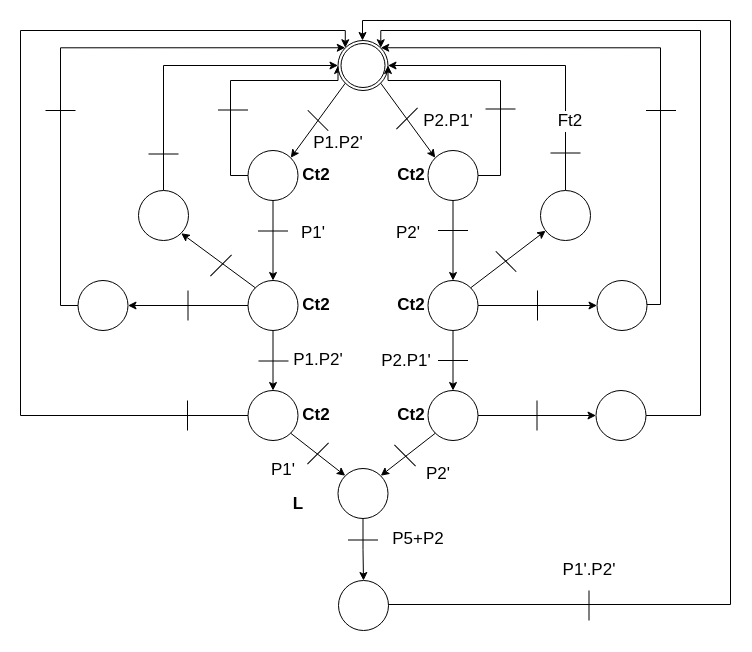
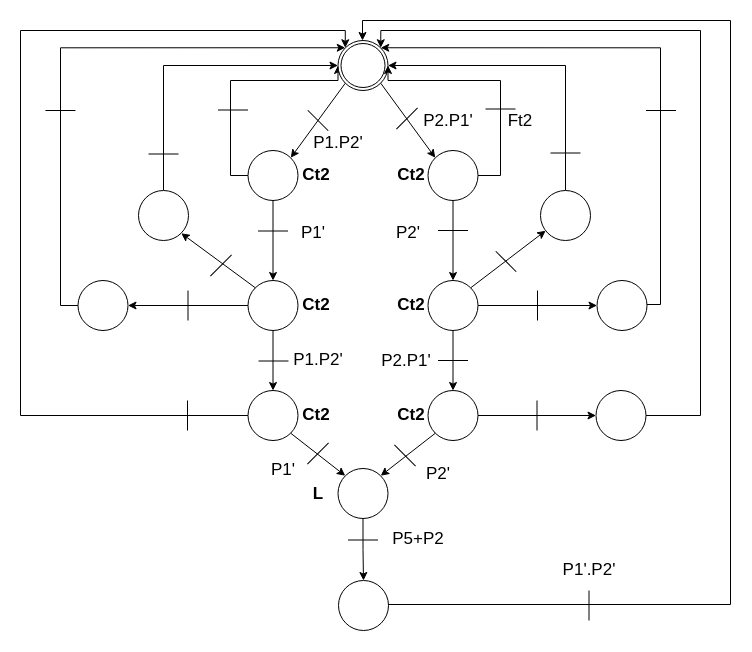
  <mxCell id="0" />
  <mxCell id="1" parent="0" />
  <mxCell id="2" value="" style="edgeStyle=orthogonalEdgeStyle;rounded=0;orthogonalLoop=1;jettySize=auto;html=1;" edge="1" parent="1" source="4" target="13"><mxGeometry relative="1" as="geometry" /></mxCell>
  <mxCell id="3" style="edgeStyle=orthogonalEdgeStyle;rounded=0;orthogonalLoop=1;jettySize=auto;html=1;exitX=0;exitY=0.5;exitDx=0;exitDy=0;entryX=0;entryY=0.5;entryDx=0;entryDy=0;" edge="1" parent="1" source="4" target="5"><mxGeometry relative="1" as="geometry"><Array as="points"><mxPoint x="230" y="175" /><mxPoint x="230" y="80" /><mxPoint x="337" y="80" /></Array></mxGeometry></mxCell>
  <mxCell id="4" value="" style="shape=mxgraph.bpmn.shape;html=1;verticalLabelPosition=bottom;labelBackgroundColor=#ffffff;verticalAlign=top;align=center;perimeter=ellipsePerimeter;outlineConnect=0;outline=standard;symbol=general;" vertex="1" parent="1"><mxGeometry x="247.5" y="150" width="50" height="50" as="geometry" /></mxCell>
  <mxCell id="5" value="" style="shape=mxgraph.bpmn.shape;html=1;verticalLabelPosition=bottom;labelBackgroundColor=#ffffff;verticalAlign=top;align=center;perimeter=ellipsePerimeter;outlineConnect=0;outline=throwing;symbol=general;" vertex="1" parent="1"><mxGeometry x="337.5" y="40" width="50" height="50" as="geometry" /></mxCell>
  <mxCell id="6" style="edgeStyle=orthogonalEdgeStyle;rounded=0;orthogonalLoop=1;jettySize=auto;html=1;entryX=1;entryY=0.5;entryDx=0;entryDy=0;exitX=1;exitY=0.5;exitDx=0;exitDy=0;" edge="1" parent="1" source="7" target="5"><mxGeometry relative="1" as="geometry"><mxPoint x="400" y="65" as="targetPoint" /><Array as="points"><mxPoint x="500" y="175" /><mxPoint x="500" y="80" /><mxPoint x="388" y="80" /></Array></mxGeometry></mxCell>
  <mxCell id="7" value="" style="shape=mxgraph.bpmn.shape;html=1;verticalLabelPosition=bottom;labelBackgroundColor=#ffffff;verticalAlign=top;align=center;perimeter=ellipsePerimeter;outlineConnect=0;outline=standard;symbol=general;" vertex="1" parent="1"><mxGeometry x="427.5" y="150" width="50" height="50" as="geometry" /></mxCell>
  <mxCell id="8" style="edgeStyle=orthogonalEdgeStyle;rounded=0;orthogonalLoop=1;jettySize=auto;html=1;exitX=1;exitY=0.5;exitDx=0;exitDy=0;entryX=0;entryY=0.5;entryDx=0;entryDy=0;" edge="1" parent="1" source="10" target="24"><mxGeometry relative="1" as="geometry" /></mxCell>
  <mxCell id="9" style="edgeStyle=orthogonalEdgeStyle;rounded=0;orthogonalLoop=1;jettySize=auto;html=1;exitX=0.5;exitY=1;exitDx=0;exitDy=0;" edge="1" parent="1" source="10" target="16"><mxGeometry relative="1" as="geometry" /></mxCell>
  <mxCell id="10" value="" style="shape=mxgraph.bpmn.shape;html=1;verticalLabelPosition=bottom;labelBackgroundColor=#ffffff;verticalAlign=top;align=center;perimeter=ellipsePerimeter;outlineConnect=0;outline=standard;symbol=general;" vertex="1" parent="1"><mxGeometry x="427.5" y="280" width="50" height="50" as="geometry" /></mxCell>
  <mxCell id="11" style="edgeStyle=orthogonalEdgeStyle;rounded=0;orthogonalLoop=1;jettySize=auto;html=1;exitX=0;exitY=0.5;exitDx=0;exitDy=0;entryX=1;entryY=0.5;entryDx=0;entryDy=0;" edge="1" parent="1" source="13" target="26"><mxGeometry relative="1" as="geometry" /></mxCell>
  <mxCell id="12" style="edgeStyle=orthogonalEdgeStyle;rounded=0;orthogonalLoop=1;jettySize=auto;html=1;exitX=0.5;exitY=1;exitDx=0;exitDy=0;entryX=0.5;entryY=0;entryDx=0;entryDy=0;" edge="1" parent="1" source="13" target="18"><mxGeometry relative="1" as="geometry" /></mxCell>
  <mxCell id="13" value="" style="shape=mxgraph.bpmn.shape;html=1;verticalLabelPosition=bottom;labelBackgroundColor=#ffffff;verticalAlign=top;align=center;perimeter=ellipsePerimeter;outlineConnect=0;outline=standard;symbol=general;" vertex="1" parent="1"><mxGeometry x="247.5" y="280" width="50" height="50" as="geometry" /></mxCell>
  <mxCell id="14" style="edgeStyle=orthogonalEdgeStyle;rounded=0;orthogonalLoop=1;jettySize=auto;html=1;entryX=0.855;entryY=0.145;entryDx=0;entryDy=0;entryPerimeter=0;exitX=1;exitY=0.5;exitDx=0;exitDy=0;" edge="1" parent="1" source="78" target="5"><mxGeometry relative="1" as="geometry"><mxPoint x="660" y="415" as="sourcePoint" /><Array as="points"><mxPoint x="700" y="415" /><mxPoint x="700" y="30" /><mxPoint x="380" y="30" /></Array></mxGeometry></mxCell>
  <mxCell id="15" value="" style="edgeStyle=orthogonalEdgeStyle;rounded=0;orthogonalLoop=1;jettySize=auto;html=1;fontSize=17;entryX=0;entryY=0.5;entryDx=0;entryDy=0;" edge="1" parent="1" source="16" target="78"><mxGeometry relative="1" as="geometry"><mxPoint x="557.5" y="415" as="targetPoint" /></mxGeometry></mxCell>
  <mxCell id="16" value="" style="shape=mxgraph.bpmn.shape;html=1;verticalLabelPosition=bottom;labelBackgroundColor=#ffffff;verticalAlign=top;align=center;perimeter=ellipsePerimeter;outlineConnect=0;outline=standard;symbol=general;" vertex="1" parent="1"><mxGeometry x="427.5" y="390" width="50" height="50" as="geometry" /></mxCell>
  <mxCell id="17" style="edgeStyle=orthogonalEdgeStyle;rounded=0;orthogonalLoop=1;jettySize=auto;html=1;exitX=0;exitY=0.5;exitDx=0;exitDy=0;entryX=0.145;entryY=0.145;entryDx=0;entryDy=0;entryPerimeter=0;" edge="1" parent="1" source="18" target="5"><mxGeometry relative="1" as="geometry"><Array as="points"><mxPoint x="20" y="415" /><mxPoint x="20" y="30" /><mxPoint x="345" y="30" /></Array></mxGeometry></mxCell>
  <mxCell id="18" value="" style="shape=mxgraph.bpmn.shape;html=1;verticalLabelPosition=bottom;labelBackgroundColor=#ffffff;verticalAlign=top;align=center;perimeter=ellipsePerimeter;outlineConnect=0;outline=standard;symbol=general;" vertex="1" parent="1"><mxGeometry x="247.5" y="390" width="50" height="50" as="geometry" /></mxCell>
  <mxCell id="19" value="" style="edgeStyle=orthogonalEdgeStyle;rounded=0;orthogonalLoop=1;jettySize=auto;html=1;" edge="1" parent="1" source="20" target="22"><mxGeometry relative="1" as="geometry" /></mxCell>
  <mxCell id="20" value="" style="shape=mxgraph.bpmn.shape;html=1;verticalLabelPosition=bottom;labelBackgroundColor=#ffffff;verticalAlign=top;align=center;perimeter=ellipsePerimeter;outlineConnect=0;outline=standard;symbol=general;" vertex="1" parent="1"><mxGeometry x="337.5" y="468" width="50" height="50" as="geometry" /></mxCell>
  <mxCell id="21" style="edgeStyle=orthogonalEdgeStyle;rounded=0;orthogonalLoop=1;jettySize=auto;html=1;exitX=1;exitY=0.5;exitDx=0;exitDy=0;" edge="1" parent="1" source="22"><mxGeometry relative="1" as="geometry"><mxPoint x="362" y="40" as="targetPoint" /><Array as="points"><mxPoint x="730" y="604" /><mxPoint x="730" y="20" /><mxPoint x="362" y="20" /><mxPoint x="362" y="40" /></Array></mxGeometry></mxCell>
  <mxCell id="22" value="" style="shape=mxgraph.bpmn.shape;html=1;verticalLabelPosition=bottom;labelBackgroundColor=#ffffff;verticalAlign=top;align=center;perimeter=ellipsePerimeter;outlineConnect=0;outline=standard;symbol=general;" vertex="1" parent="1"><mxGeometry x="338" y="580" width="50" height="50" as="geometry" /></mxCell>
  <mxCell id="23" style="edgeStyle=orthogonalEdgeStyle;rounded=0;orthogonalLoop=1;jettySize=auto;html=1;exitX=1;exitY=0.5;exitDx=0;exitDy=0;entryX=0.855;entryY=0.145;entryDx=0;entryDy=0;entryPerimeter=0;" edge="1" parent="1" source="24" target="5"><mxGeometry relative="1" as="geometry"><mxPoint x="630" y="70" as="targetPoint" /><Array as="points"><mxPoint x="613" y="305" /><mxPoint x="613" y="304" /><mxPoint x="660" y="304" /><mxPoint x="660" y="47" /></Array></mxGeometry></mxCell>
  <mxCell id="24" value="" style="shape=mxgraph.bpmn.shape;html=1;verticalLabelPosition=bottom;labelBackgroundColor=#ffffff;verticalAlign=top;align=center;perimeter=ellipsePerimeter;outlineConnect=0;outline=standard;symbol=general;" vertex="1" parent="1"><mxGeometry x="596.5" y="280" width="50" height="50" as="geometry" /></mxCell>
  <mxCell id="25" style="edgeStyle=orthogonalEdgeStyle;rounded=0;orthogonalLoop=1;jettySize=auto;html=1;exitX=0;exitY=0.5;exitDx=0;exitDy=0;entryX=0.145;entryY=0.145;entryDx=0;entryDy=0;entryPerimeter=0;" edge="1" parent="1" source="26" target="5"><mxGeometry relative="1" as="geometry"><mxPoint x="120" y="60" as="targetPoint" /><Array as="points"><mxPoint x="60" y="305" /><mxPoint x="60" y="47" /></Array></mxGeometry></mxCell>
  <mxCell id="26" value="" style="shape=mxgraph.bpmn.shape;html=1;verticalLabelPosition=bottom;labelBackgroundColor=#ffffff;verticalAlign=top;align=center;perimeter=ellipsePerimeter;outlineConnect=0;outline=standard;symbol=general;" vertex="1" parent="1"><mxGeometry x="77.5" y="280" width="50" height="50" as="geometry" /></mxCell>
  <mxCell id="27" value="" style="line;strokeWidth=1;html=1;rotation=45;direction=east;gradientColor=none;strokeColor=#000000;" vertex="1" parent="1"><mxGeometry x="389.5" y="450" width="30" height="10" as="geometry" /></mxCell>
  <mxCell id="28" value="" style="line;strokeWidth=1;html=1;rotation=45;direction=north;gradientColor=none;strokeColor=#000000;" vertex="1" parent="1"><mxGeometry x="312.5" y="438" width="10" height="30" as="geometry" /></mxCell>
  <mxCell id="29" value="" style="line;strokeWidth=1;html=1;rotation=0;direction=west;gradientColor=none;strokeColor=#000000;" vertex="1" parent="1"><mxGeometry x="347.5" y="539" width="30" height="1" as="geometry" /></mxCell>
  <mxCell id="30" value="" style="line;strokeWidth=1;html=1;rotation=0;direction=west;gradientColor=none;strokeColor=#000000;" vertex="1" parent="1"><mxGeometry x="257.5" y="230" width="30" height="1" as="geometry" /></mxCell>
  <mxCell id="31" value="" style="line;strokeWidth=1;direction=south;html=1;labelBackgroundColor=#ffffff;" vertex="1" parent="1"><mxGeometry x="536.5" y="290" width="1" height="30" as="geometry" /></mxCell>
  <mxCell id="32" value="" style="line;strokeWidth=1;direction=west;html=1;labelBackgroundColor=#ffffff;rotation=45;" vertex="1" parent="1"><mxGeometry x="303" y="119" width="29" height="2" as="geometry" /></mxCell>
  <mxCell id="33" value="" style="line;strokeWidth=1;html=1;labelBackgroundColor=#ffffff;" vertex="1" parent="1"><mxGeometry x="258" y="360" width="30" height="1" as="geometry" /></mxCell>
  <mxCell id="34" value="" style="line;strokeWidth=1;direction=south;html=1;labelBackgroundColor=#ffffff;rotation=45;" vertex="1" parent="1"><mxGeometry x="406" y="103" width="1" height="30" as="geometry" /></mxCell>
  <mxCell id="35" value="" style="line;strokeWidth=1;html=1;labelBackgroundColor=#ffffff;" vertex="1" parent="1"><mxGeometry x="437.5" y="229.5" width="30" height="1" as="geometry" /></mxCell>
  <mxCell id="36" style="edgeStyle=orthogonalEdgeStyle;rounded=0;orthogonalLoop=1;jettySize=auto;html=1;exitX=0.5;exitY=1;exitDx=0;exitDy=0;entryX=0.5;entryY=0;entryDx=0;entryDy=0;" edge="1" parent="1" source="7" target="10"><mxGeometry relative="1" as="geometry"><mxPoint x="452.414" y="200.276" as="sourcePoint" /><mxPoint x="452.5" y="280" as="targetPoint" /></mxGeometry></mxCell>
  <mxCell id="37" value="" style="line;strokeWidth=1;html=1;labelBackgroundColor=#ffffff;" vertex="1" parent="1"><mxGeometry x="485" y="108" width="30" height="1" as="geometry" /></mxCell>
  <mxCell id="38" value="" style="line;strokeWidth=1;html=1;labelBackgroundColor=#ffffff;" vertex="1" parent="1"><mxGeometry x="217.5" y="109" width="30" height="1" as="geometry" /></mxCell>
  <mxCell id="39" value="" style="line;strokeWidth=1;direction=south;html=1;labelBackgroundColor=#ffffff;" vertex="1" parent="1"><mxGeometry x="187" y="290" width="1" height="30" as="geometry" /></mxCell>
  <mxCell id="40" value="" style="line;strokeWidth=1;html=1;labelBackgroundColor=#ffffff;" vertex="1" parent="1"><mxGeometry x="437.5" y="359.5" width="30" height="1" as="geometry" /></mxCell>
  <mxCell id="41" value="" style="line;strokeWidth=1;direction=south;html=1;labelBackgroundColor=#ffffff;" vertex="1" parent="1"><mxGeometry x="588" y="590" width="1" height="30" as="geometry" /></mxCell>
  <mxCell id="42" style="edgeStyle=orthogonalEdgeStyle;rounded=0;orthogonalLoop=1;jettySize=auto;html=1;exitX=0.5;exitY=0;exitDx=0;exitDy=0;entryX=0;entryY=0.5;entryDx=0;entryDy=0;" edge="1" parent="1" source="43" target="5"><mxGeometry relative="1" as="geometry" /></mxCell>
  <mxCell id="43" value="" style="shape=mxgraph.bpmn.shape;html=1;verticalLabelPosition=bottom;labelBackgroundColor=#ffffff;verticalAlign=top;align=center;perimeter=ellipsePerimeter;outlineConnect=0;outline=standard;symbol=general;" vertex="1" parent="1"><mxGeometry x="138" y="190" width="50" height="50" as="geometry" /></mxCell>
  <mxCell id="44" style="edgeStyle=orthogonalEdgeStyle;rounded=0;orthogonalLoop=1;jettySize=auto;html=1;exitX=0.5;exitY=0;exitDx=0;exitDy=0;entryX=1;entryY=0.5;entryDx=0;entryDy=0;" edge="1" parent="1" source="45" target="5"><mxGeometry relative="1" as="geometry" /></mxCell>
  <mxCell id="45" value="" style="shape=mxgraph.bpmn.shape;html=1;verticalLabelPosition=bottom;labelBackgroundColor=#ffffff;verticalAlign=top;align=center;perimeter=ellipsePerimeter;outlineConnect=0;outline=standard;symbol=general;" vertex="1" parent="1"><mxGeometry x="540" y="190" width="50" height="50" as="geometry" /></mxCell>
  <mxCell id="46" value="" style="endArrow=classic;html=1;entryX=0.855;entryY=0.855;entryDx=0;entryDy=0;entryPerimeter=0;exitX=0.145;exitY=0.145;exitDx=0;exitDy=0;exitPerimeter=0;" edge="1" parent="1" source="13" target="43"><mxGeometry width="50" height="50" relative="1" as="geometry"><mxPoint x="192.5" y="281" as="sourcePoint" /><mxPoint x="242.5" y="231" as="targetPoint" /></mxGeometry></mxCell>
  <mxCell id="47" value="" style="endArrow=classic;html=1;entryX=0.145;entryY=0.145;entryDx=0;entryDy=0;entryPerimeter=0;exitX=0.855;exitY=0.855;exitDx=0;exitDy=0;exitPerimeter=0;" edge="1" parent="1" source="5" target="7"><mxGeometry width="50" height="50" relative="1" as="geometry"><mxPoint x="172.75" y="252.75" as="sourcePoint" /><mxPoint x="274.75" y="307.25" as="targetPoint" /></mxGeometry></mxCell>
  <mxCell id="48" value="" style="endArrow=classic;html=1;entryX=0.855;entryY=0.145;entryDx=0;entryDy=0;entryPerimeter=0;exitX=0.145;exitY=0.855;exitDx=0;exitDy=0;exitPerimeter=0;" edge="1" parent="1" source="5" target="4"><mxGeometry width="50" height="50" relative="1" as="geometry"><mxPoint x="390.25" y="92.75" as="sourcePoint" /><mxPoint x="444.75" y="167.25" as="targetPoint" /></mxGeometry></mxCell>
  <mxCell id="49" value="" style="line;strokeWidth=1;html=1;labelBackgroundColor=#ffffff;" vertex="1" parent="1"><mxGeometry x="148" y="153" width="30" height="1" as="geometry" /></mxCell>
  <mxCell id="50" value="" style="line;strokeWidth=1;html=1;labelBackgroundColor=#ffffff;" vertex="1" parent="1"><mxGeometry x="45" y="109.5" width="30" height="1" as="geometry" /></mxCell>
  <mxCell id="51" value="" style="line;strokeWidth=1;html=1;labelBackgroundColor=#ffffff;" vertex="1" parent="1"><mxGeometry x="550" y="152" width="30" height="1" as="geometry" /></mxCell>
  <mxCell id="52" value="" style="line;strokeWidth=1;html=1;labelBackgroundColor=#ffffff;" vertex="1" parent="1"><mxGeometry x="645.5" y="109.5" width="30" height="1" as="geometry" /></mxCell>
  <mxCell id="53" value="" style="line;strokeWidth=1;direction=south;html=1;labelBackgroundColor=#ffffff;" vertex="1" parent="1"><mxGeometry x="536" y="400" width="1" height="30" as="geometry" /></mxCell>
  <mxCell id="54" value="" style="line;strokeWidth=1;direction=south;html=1;labelBackgroundColor=#ffffff;" vertex="1" parent="1"><mxGeometry x="186.5" y="400" width="1" height="30" as="geometry" /></mxCell>
  <mxCell id="55" value="Ct2" style="text;html=1;strokeColor=none;fillColor=none;align=center;verticalAlign=middle;whiteSpace=wrap;rounded=0;labelBackgroundColor=#ffffff;fontStyle=1;fontSize=17;" vertex="1" parent="1"><mxGeometry x="295.5" y="165" width="40" height="20" as="geometry" /></mxCell>
  <mxCell id="56" value="Ct2" style="text;html=1;strokeColor=none;fillColor=none;align=center;verticalAlign=middle;whiteSpace=wrap;rounded=0;labelBackgroundColor=#ffffff;fontStyle=1;fontSize=17;" vertex="1" parent="1"><mxGeometry x="295.5" y="295" width="40" height="20" as="geometry" /></mxCell>
  <mxCell id="57" value="Ct2" style="text;html=1;strokeColor=none;fillColor=none;align=center;verticalAlign=middle;whiteSpace=wrap;rounded=0;labelBackgroundColor=#ffffff;fontStyle=1;fontSize=17;" vertex="1" parent="1"><mxGeometry x="295.5" y="405" width="40" height="20" as="geometry" /></mxCell>
  <mxCell id="58" value="Ct2" style="text;html=1;strokeColor=none;fillColor=none;align=center;verticalAlign=middle;whiteSpace=wrap;rounded=0;labelBackgroundColor=#ffffff;fontStyle=1;fontSize=17;" vertex="1" parent="1"><mxGeometry x="390.5" y="165" width="40" height="20" as="geometry" /></mxCell>
  <mxCell id="59" value="Ct2" style="text;html=1;strokeColor=none;fillColor=none;align=center;verticalAlign=middle;whiteSpace=wrap;rounded=0;labelBackgroundColor=#ffffff;fontStyle=1;fontSize=17;" vertex="1" parent="1"><mxGeometry x="390.5" y="295" width="40" height="20" as="geometry" /></mxCell>
  <mxCell id="60" value="Ct2" style="text;html=1;strokeColor=none;fillColor=none;align=center;verticalAlign=middle;whiteSpace=wrap;rounded=0;labelBackgroundColor=#ffffff;fontStyle=1;fontSize=17;" vertex="1" parent="1"><mxGeometry x="390.5" y="405" width="40" height="20" as="geometry" /></mxCell>
- <mxCell id="61" value="L" style="text;html=1;strokeColor=none;fillColor=none;align=center;verticalAlign=middle;whiteSpace=wrap;rounded=0;labelBackgroundColor=#ffffff;fontStyle=1;fontSize=17;" vertex="1" parent="1"><mxGeometry x="277.5" y="494" width="40" height="20" as="geometry" /></mxCell>
+ <mxCell id="61" value="L" style="text;html=1;strokeColor=none;fillColor=none;align=center;verticalAlign=middle;whiteSpace=wrap;rounded=0;labelBackgroundColor=#ffffff;fontStyle=1;fontSize=17;" vertex="1" parent="1"><mxGeometry x="297.5" y="484" width="40" height="20" as="geometry" /></mxCell>
  <mxCell id="62" value="P1.P2'" style="text;html=1;strokeColor=none;fillColor=none;align=center;verticalAlign=middle;whiteSpace=wrap;rounded=0;labelBackgroundColor=#ffffff;fontSize=17;" vertex="1" parent="1"><mxGeometry x="318" y="133" width="40" height="20" as="geometry" /></mxCell>
  <mxCell id="63" value="P2.P1'" style="text;html=1;strokeColor=none;fillColor=none;align=center;verticalAlign=middle;whiteSpace=wrap;rounded=0;labelBackgroundColor=#ffffff;fontSize=17;" vertex="1" parent="1"><mxGeometry x="427.5" y="111" width="40" height="20" as="geometry" /></mxCell>
- <mxCell id="64" value="Ft2" style="text;html=1;strokeColor=none;fillColor=none;align=center;verticalAlign=middle;whiteSpace=wrap;rounded=0;labelBackgroundColor=#ffffff;fontSize=17;" vertex="1" parent="1"><mxGeometry x="550" y="111" width="40" height="20" as="geometry" /></mxCell>
+ <mxCell id="64" value="Ft2" style="text;html=1;strokeColor=none;fillColor=none;align=center;verticalAlign=middle;whiteSpace=wrap;rounded=0;labelBackgroundColor=#ffffff;fontSize=17;" vertex="1" parent="1"><mxGeometry x="500" y="111" width="40" height="20" as="geometry" /></mxCell>
  <mxCell id="65" value="" style="line;strokeWidth=1;direction=south;html=1;labelBackgroundColor=#ffffff;rotation=45;" vertex="1" parent="1"><mxGeometry x="220" y="250" width="1" height="30" as="geometry" /></mxCell>
  <mxCell id="66" value="" style="line;strokeWidth=1;direction=west;html=1;labelBackgroundColor=#ffffff;rotation=45;" vertex="1" parent="1"><mxGeometry x="491" y="260" width="29" height="2" as="geometry" /></mxCell>
  <mxCell id="67" value="" style="endArrow=classic;html=1;exitX=0.855;exitY=0.145;exitDx=0;exitDy=0;exitPerimeter=0;" edge="1" parent="1" source="10" target="45"><mxGeometry width="50" height="50" relative="1" as="geometry"><mxPoint x="470.25" y="287.25" as="sourcePoint" /><mxPoint x="547.25" y="232.75" as="targetPoint" /></mxGeometry></mxCell>
  <mxCell id="68" value="" style="endArrow=classic;html=1;fontSize=17;entryX=0.145;entryY=0.145;entryDx=0;entryDy=0;entryPerimeter=0;exitX=0.855;exitY=0.855;exitDx=0;exitDy=0;exitPerimeter=0;" edge="1" parent="1" source="18" target="20"><mxGeometry width="50" height="50" relative="1" as="geometry"><mxPoint x="10" y="700" as="sourcePoint" /><mxPoint x="60" y="650" as="targetPoint" /></mxGeometry></mxCell>
  <mxCell id="69" value="" style="endArrow=classic;html=1;fontSize=17;entryX=0.855;entryY=0.145;entryDx=0;entryDy=0;entryPerimeter=0;exitX=0.145;exitY=0.855;exitDx=0;exitDy=0;exitPerimeter=0;" edge="1" parent="1" source="16" target="20"><mxGeometry width="50" height="50" relative="1" as="geometry"><mxPoint x="445.75" y="461.75" as="sourcePoint" /><mxPoint x="500.25" y="504.25" as="targetPoint" /></mxGeometry></mxCell>
  <mxCell id="70" value="P1'" style="text;html=1;strokeColor=none;fillColor=none;align=center;verticalAlign=middle;whiteSpace=wrap;rounded=0;labelBackgroundColor=#ffffff;fontSize=17;" vertex="1" parent="1"><mxGeometry x="293" y="222.5" width="40" height="20" as="geometry" /></mxCell>
  <mxCell id="71" value="P2'" style="text;html=1;strokeColor=none;fillColor=none;align=center;verticalAlign=middle;whiteSpace=wrap;rounded=0;labelBackgroundColor=#ffffff;fontSize=17;" vertex="1" parent="1"><mxGeometry x="388" y="222.5" width="40" height="20" as="geometry" /></mxCell>
  <mxCell id="72" value="P1.P2'" style="text;html=1;strokeColor=none;fillColor=none;align=center;verticalAlign=middle;whiteSpace=wrap;rounded=0;labelBackgroundColor=#ffffff;fontSize=17;" vertex="1" parent="1"><mxGeometry x="298" y="350" width="40" height="20" as="geometry" /></mxCell>
  <mxCell id="73" value="P2.P1'" style="text;html=1;strokeColor=none;fillColor=none;align=center;verticalAlign=middle;whiteSpace=wrap;rounded=0;labelBackgroundColor=#ffffff;fontSize=17;" vertex="1" parent="1"><mxGeometry x="386" y="351" width="40" height="20" as="geometry" /></mxCell>
  <mxCell id="74" value="P1'" style="text;html=1;strokeColor=none;fillColor=none;align=center;verticalAlign=middle;whiteSpace=wrap;rounded=0;labelBackgroundColor=#ffffff;fontSize=17;" vertex="1" parent="1"><mxGeometry x="263" y="460" width="40" height="20" as="geometry" /></mxCell>
  <mxCell id="75" value="P2'" style="text;html=1;strokeColor=none;fillColor=none;align=center;verticalAlign=middle;whiteSpace=wrap;rounded=0;labelBackgroundColor=#ffffff;fontSize=17;" vertex="1" parent="1"><mxGeometry x="417.5" y="464" width="40" height="20" as="geometry" /></mxCell>
  <mxCell id="76" value="P5+P2" style="text;html=1;strokeColor=none;fillColor=none;align=center;verticalAlign=middle;whiteSpace=wrap;rounded=0;labelBackgroundColor=#ffffff;fontSize=17;" vertex="1" parent="1"><mxGeometry x="397.5" y="529" width="40" height="20" as="geometry" /></mxCell>
  <mxCell id="77" value="P1'.P2'" style="text;html=1;strokeColor=none;fillColor=none;align=center;verticalAlign=middle;whiteSpace=wrap;rounded=0;labelBackgroundColor=#ffffff;fontSize=17;" vertex="1" parent="1"><mxGeometry x="568.5" y="560" width="40" height="20" as="geometry" /></mxCell>
  <mxCell id="78" value="" style="shape=mxgraph.bpmn.shape;html=1;verticalLabelPosition=bottom;labelBackgroundColor=#ffffff;verticalAlign=top;align=center;perimeter=ellipsePerimeter;outlineConnect=0;outline=standard;symbol=general;" vertex="1" parent="1"><mxGeometry x="595.5" y="390" width="50" height="50" as="geometry" /></mxCell>
